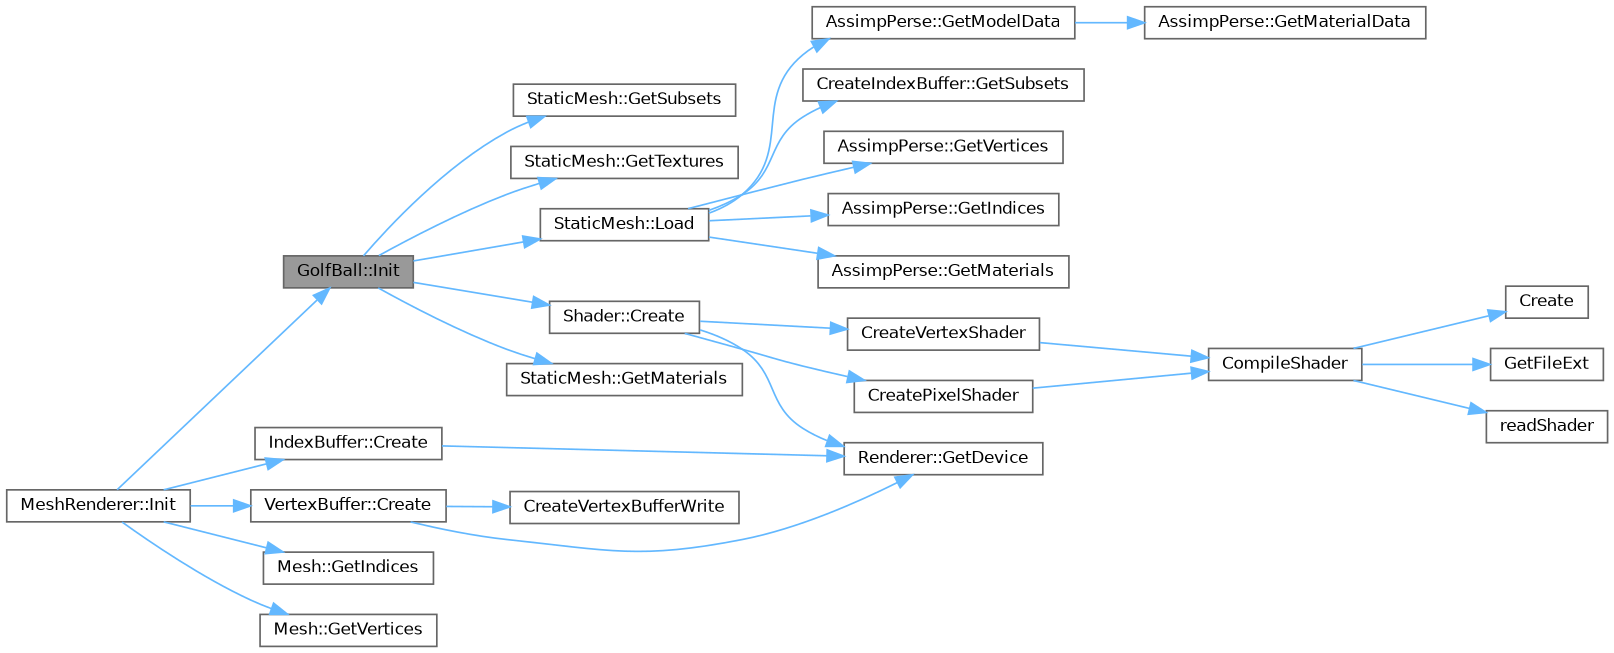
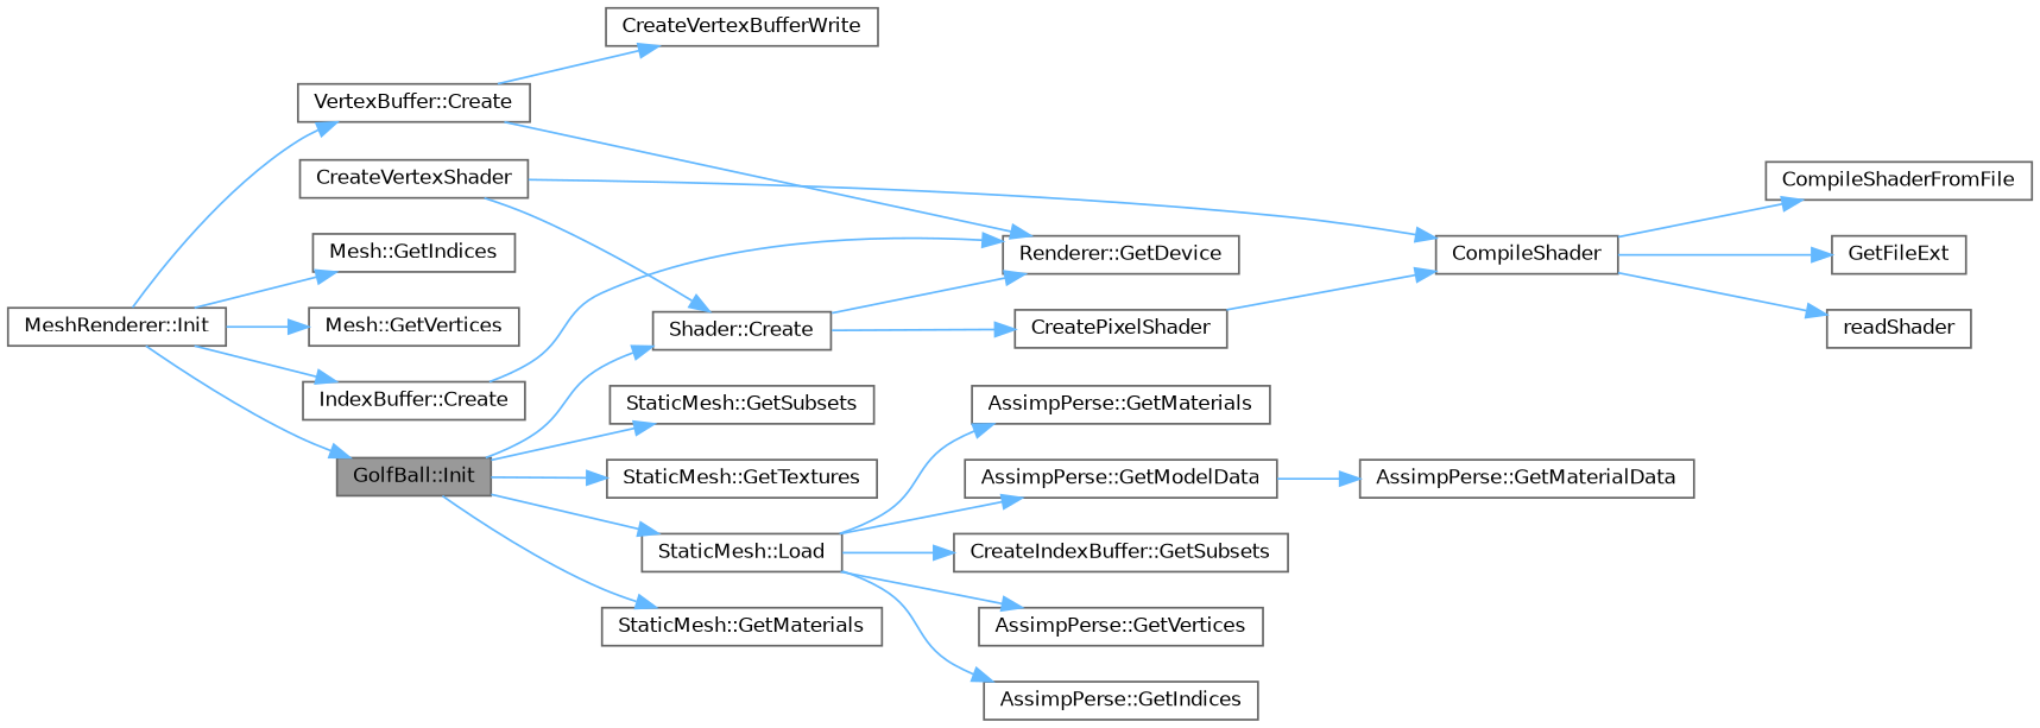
  digraph {
    rankdir=LR
    node [color=grey40 fillcolor=white fontname=Helvetica fontsize=10 shape=box style=filled]
    edge [color=steelblue1 fontname=Helvetica fontsize=10 labelfontname=Helvetica labelfontsize=10 style=solid]
    n1 [color=gray40 fillcolor=grey60 fontcolor=black height=0.2 label="GolfBall::Init" width=0.4]
    n2 [height=0.2 label="Shader::Create" width=0.4]
    n3 [height=0.2 label="StaticMesh::GetMaterials" width=0.4]
    n4 [height=0.2 label="StaticMesh::GetSubsets" width=0.4]
    n5 [height=0.2 label="StaticMesh::GetTextures" width=0.4]
    n6 [height=0.2 label="StaticMesh::Load" width=0.4]
    n7 [height=0.2 label=CreatePixelShader width=0.4]
    n8 [height=0.2 label=CreateVertexShader width=0.4]
    n9 [height=0.2 label="Renderer::GetDevice" width=0.4]
    n10 [height=0.2 label="MeshRenderer::Init" width=0.4]
    n11 [height=0.2 label="IndexBuffer::Create" width=0.4]
    n12 [height=0.2 label="VertexBuffer::Create" width=0.4]
    n13 [height=0.2 label="Mesh::GetIndices" width=0.4]
    n14 [height=0.2 label="Mesh::GetVertices" width=0.4]
    n15 [height=0.2 label="AssimpPerse::GetIndices" width=0.4]
    n16 [height=0.2 label="AssimpPerse::GetMaterials" width=0.4]
    n17 [height=0.2 label="AssimpPerse::GetModelData" width=0.4]
    n18 [height=0.2 label="CreateIndexBuffer::GetSubsets" width=0.4]
    n19 [height=0.2 label="AssimpPerse::GetVertices" width=0.4]
    n20 [height=0.2 label=CompileShader width=0.4]
-   n21 [height=0.2 label=Create width=0.4]
+   n21 [height=0.2 label=CompileShaderFromFile width=0.4]
    n22 [height=0.2 label=GetFileExt width=0.4]
    n23 [height=0.2 label=readShader width=0.4]
    n24 [height=0.2 label=CreateVertexBufferWrite width=0.4]
    n25 [height=0.2 label="AssimpPerse::GetMaterialData" width=0.4]
    n1 -> n2
    n1 -> n3
    n1 -> n4
    n1 -> n5
    n1 -> n6
    n2 -> n7
-   n2 -> n8
+   n8 -> n2
    n2 -> n9
    n6 -> n15
    n6 -> n16
    n6 -> n17
    n6 -> n18
    n6 -> n19
    n7 -> n20
    n8 -> n20
    n10 -> n1
    n10 -> n11
    n10 -> n12
    n10 -> n13
    n10 -> n14
    n11 -> n9
    n12 -> n9
    n12 -> n24
    n17 -> n25
    n20 -> n21
    n20 -> n22
    n20 -> n23
  }
